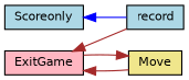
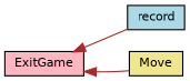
  digraph {
    rankdir=LR
    node [color=black fillcolor=lightblue fontname=Helvetica fontsize=10 shape=record style=filled]
    edge [color=brown dir=back fontname=Helvetica fontsize=10 labelfontname=Helvetica labelfontsize=10 style=solid]
-   n1 [fontcolor=black height=0.2 label=Scoreonly width=0.4]
    n2 [height=0.2 label=record width=0.4]
    n3 [fillcolor=lightpink height=0.2 label=ExitGame width=0.4]
    n4 [fillcolor=khaki height=0.2 label=Move width=0.4]
-   n1 -> n2 [color=blue]
    n3 -> n2
    n3 -> n4
-   n4 -> n3
  }
